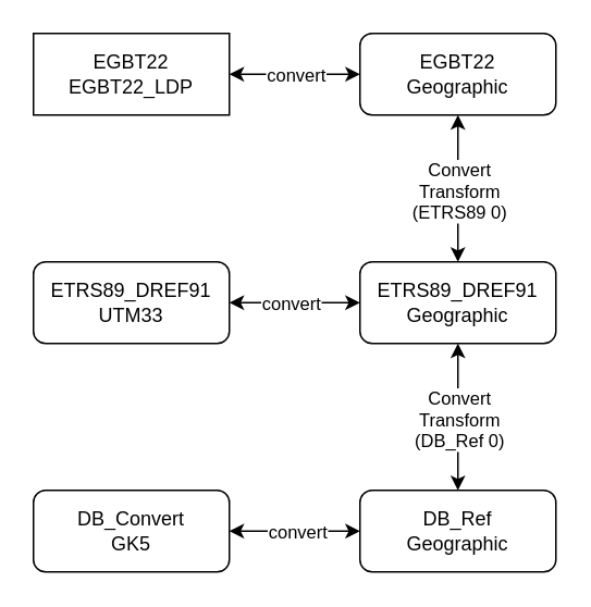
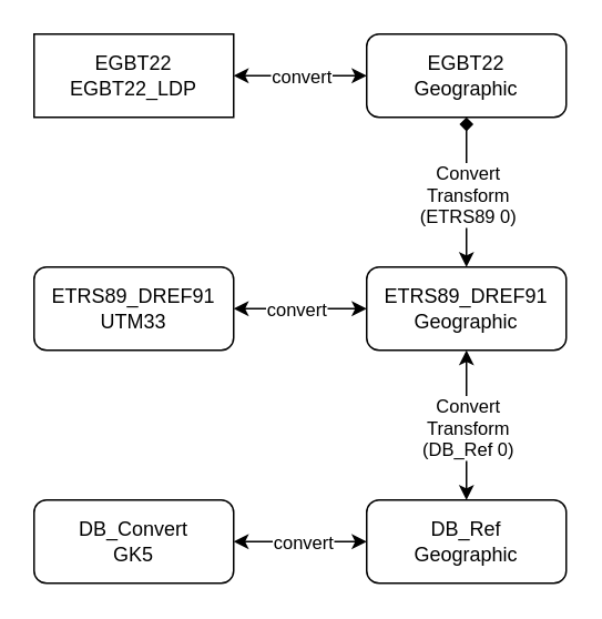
  <mxCell id="0" />
  <mxCell id="1" parent="0" />
  <mxCell id="2" value="EGBT22&lt;br&gt;&lt;div&gt;Geographic&lt;/div&gt;" style="rounded=1;whiteSpace=wrap;html=1;" parent="1" vertex="1"><mxGeometry x="220" y="20" width="120" height="50" as="geometry" /></mxCell>
  <mxCell id="3" value="&lt;div&gt;ETRS89_DREF91&lt;br&gt;UTM33&lt;/div&gt;" style="rounded=1;whiteSpace=wrap;html=1;" parent="1" vertex="1"><mxGeometry x="20" y="160" width="120" height="50" as="geometry" /></mxCell>
  <mxCell id="4" value="&lt;div&gt;DB_Convert&lt;/div&gt;&lt;div&gt;GK5&lt;/div&gt;" style="rounded=1;whiteSpace=wrap;html=1;" parent="1" vertex="1"><mxGeometry x="20" y="300" width="120" height="50" as="geometry" /></mxCell>
  <mxCell id="5" value="&lt;div&gt;&lt;span style=&quot;background-color: transparent; color: light-dark(rgb(0, 0, 0), rgb(255, 255, 255));&quot;&gt;ETRS89_DREF91&lt;/span&gt;&lt;/div&gt;&lt;div&gt;Geographic&lt;/div&gt;" style="rounded=1;whiteSpace=wrap;html=1;" parent="1" vertex="1"><mxGeometry x="220" y="160" width="120" height="50" as="geometry" /></mxCell>
  <mxCell id="6" value="" style="endArrow=classic;startArrow=classic;html=1;rounded=0;noEdgeStyle=1;edgeStyle=orthogonalEdgeStyle;" parent="1" source="8" target="5" edge="1"><mxGeometry width="50" height="50" relative="1" as="geometry"><mxPoint x="510" y="-60" as="sourcePoint" /><mxPoint x="280" y="210" as="targetPoint" /><Array as="points" /></mxGeometry></mxCell>
  <mxCell id="7" value="&lt;div&gt;Convert&lt;/div&gt;&lt;div&gt;Transform&lt;/div&gt;&lt;div&gt;(DB_Ref 0&lt;span style=&quot;background-color: light-dark(#ffffff, var(--ge-dark-color, #121212)); color: light-dark(rgb(0, 0, 0), rgb(255, 255, 255));&quot;&gt;)&lt;/span&gt;&lt;/div&gt;" style="edgeLabel;html=1;align=center;verticalAlign=middle;resizable=0;points=[];" parent="6" vertex="1" connectable="0"><mxGeometry x="-0.022" relative="1" as="geometry"><mxPoint as="offset" /></mxGeometry></mxCell>
  <mxCell id="8" value="&lt;div&gt;&lt;span style=&quot;background-color: transparent; color: light-dark(rgb(0, 0, 0), rgb(255, 255, 255));&quot;&gt;DB_Ref&lt;/span&gt;&lt;/div&gt;&lt;div&gt;Geographic&lt;/div&gt;" style="rounded=1;whiteSpace=wrap;html=1;" parent="1" vertex="1"><mxGeometry x="220" y="300" width="120" height="50" as="geometry" /></mxCell>
  <mxCell id="9" value="" style="endArrow=classic;startArrow=classic;html=1;rounded=0;noEdgeStyle=1;edgeStyle=orthogonalEdgeStyle;" parent="1" source="8" target="4" edge="1"><mxGeometry width="50" height="50" relative="1" as="geometry"><mxPoint x="870" y="-210" as="sourcePoint" /><mxPoint x="270" y="-210" as="targetPoint" /><Array as="points" /></mxGeometry></mxCell>
  <mxCell id="10" value="convert" style="edgeLabel;html=1;align=center;verticalAlign=middle;resizable=0;points=[];" parent="9" vertex="1" connectable="0"><mxGeometry x="0.003" y="4" relative="1" as="geometry"><mxPoint x="1" y="-4" as="offset" /></mxGeometry></mxCell>
  <mxCell id="11" value="" style="endArrow=classic;startArrow=classic;html=1;rounded=0;noEdgeStyle=1;edgeStyle=orthogonalEdgeStyle;" parent="1" source="5" target="3" edge="1"><mxGeometry width="50" height="50" relative="1" as="geometry"><mxPoint x="220" y="185" as="sourcePoint" /><mxPoint x="733" y="143" as="targetPoint" /><Array as="points" /></mxGeometry></mxCell>
  <mxCell id="12" value="convert" style="edgeLabel;html=1;align=center;verticalAlign=middle;resizable=0;points=[];" parent="11" vertex="1" connectable="0"><mxGeometry x="0.003" y="4" relative="1" as="geometry"><mxPoint x="-3" y="-4" as="offset" /></mxGeometry></mxCell>
  <mxCell id="13" value="EGBT22&lt;br&gt;&lt;div&gt;EGBT22_LDP&lt;/div&gt;" style="whiteSpace=wrap;html=1;rounded=0;" parent="1" vertex="1"><mxGeometry x="20" y="20" width="120" height="50" as="geometry" /></mxCell>
  <mxCell id="14" value="" style="endArrow=classic;startArrow=classic;html=1;rounded=0;noEdgeStyle=1;edgeStyle=orthogonalEdgeStyle;" parent="1" source="2" target="13" edge="1"><mxGeometry width="50" height="50" relative="1" as="geometry"><mxPoint x="940" y="185" as="sourcePoint" /><mxPoint x="840" y="10" as="targetPoint" /><Array as="points" /></mxGeometry></mxCell>
  <mxCell id="15" value="&lt;div&gt;convert&lt;/div&gt;" style="edgeLabel;html=1;align=center;verticalAlign=middle;resizable=0;points=[];" parent="14" vertex="1" connectable="0"><mxGeometry x="-0.012" y="1" relative="1" as="geometry"><mxPoint y="-1" as="offset" /></mxGeometry></mxCell>
- <mxCell id="16" value="" style="endArrow=classic;startArrow=classic;html=1;rounded=0;noEdgeStyle=1;edgeStyle=orthogonalEdgeStyle;" edge="1" parent="1" source="5" target="2"><mxGeometry width="50" height="50" relative="1" as="geometry"><mxPoint x="280" y="180" as="sourcePoint" /><mxPoint x="290" y="220" as="targetPoint" /><Array as="points" /></mxGeometry></mxCell>
+ <mxCell id="16" value="" style="endArrow=diamond;startArrow=classic;html=1;rounded=0;noEdgeStyle=1;edgeStyle=orthogonalEdgeStyle;" edge="1" parent="1" source="5" target="2"><mxGeometry width="50" height="50" relative="1" as="geometry"><mxPoint x="280" y="180" as="sourcePoint" /><mxPoint x="290" y="220" as="targetPoint" /><Array as="points" /></mxGeometry></mxCell>
  <mxCell id="17" value="&lt;div&gt;Convert&lt;/div&gt;&lt;div&gt;Transform&lt;/div&gt;&lt;div&gt;(ETRS89 0&lt;span style=&quot;background-color: light-dark(#ffffff, var(--ge-dark-color, #121212)); color: light-dark(rgb(0, 0, 0), rgb(255, 255, 255));&quot;&gt;)&lt;/span&gt;&lt;/div&gt;" style="edgeLabel;html=1;align=center;verticalAlign=middle;resizable=0;points=[];" vertex="1" connectable="0" parent="16"><mxGeometry x="-0.022" relative="1" as="geometry"><mxPoint as="offset" /></mxGeometry></mxCell>
